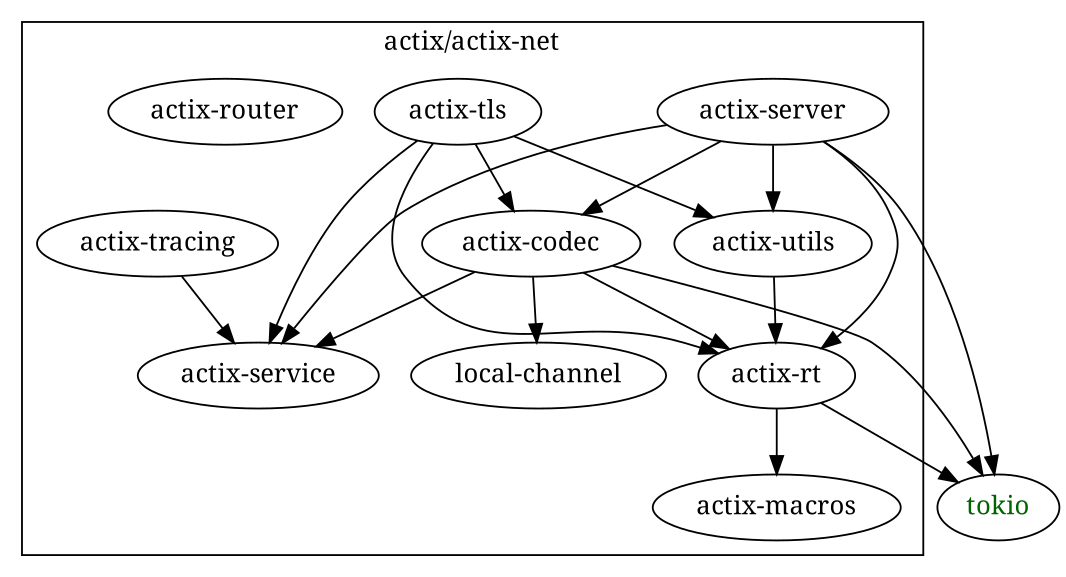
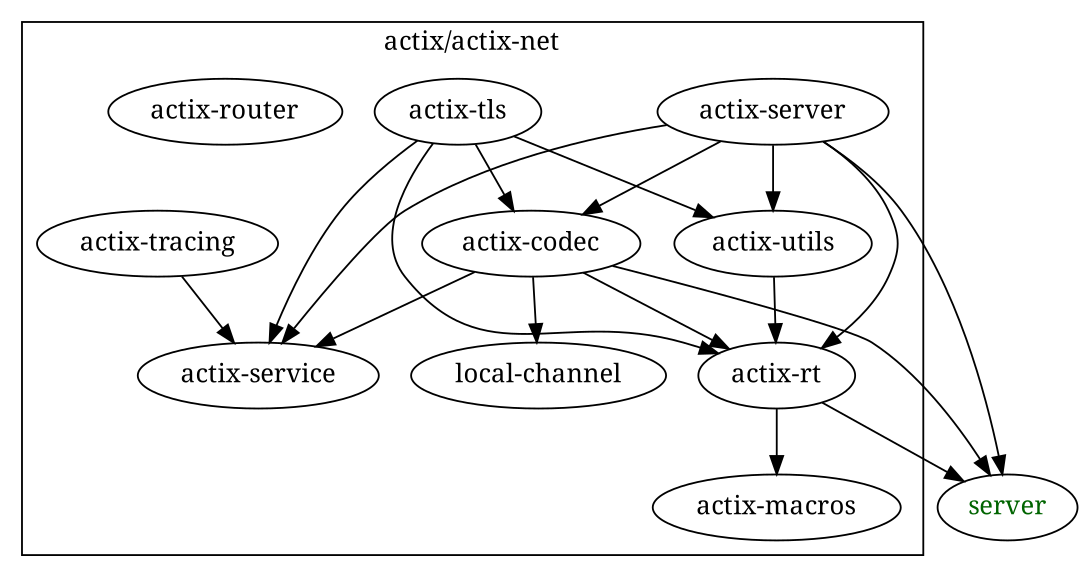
  digraph {
    fontname="Noto Serif"
    node [fontname="Noto Serif"]
    edge [fontname="Noto Serif"]
    "actix-codec"
    "actix-macros"
    "actix-rt"
    "actix-server"
    "actix-service"
    "actix-tls"
    "actix-tracing"
    "actix-utils"
    "actix-router"
    "local-channel"
-   tokio [fontcolor=darkgreen]
+   tokio [fontcolor=darkgreen label=server]
    subgraph cluster_1 {
      label="actix/actix-net"
      "actix-codec"
      "actix-macros"
      "actix-rt"
      "actix-server"
      "actix-service"
      "actix-tls"
      "actix-tracing"
      "actix-utils"
      "actix-router"
      "local-channel"
    }
    "actix-codec" -> "actix-rt"
    "actix-codec" -> "actix-service"
    "actix-codec" -> "local-channel"
    "actix-codec" -> tokio
    "actix-rt" -> "actix-macros"
    "actix-rt" -> tokio
    "actix-server" -> "actix-codec"
    "actix-server" -> "actix-rt"
    "actix-server" -> "actix-service"
    "actix-server" -> "actix-utils"
    "actix-server" -> tokio
    "actix-tls" -> "actix-codec"
    "actix-tls" -> "actix-rt"
    "actix-tls" -> "actix-service"
    "actix-tls" -> "actix-utils"
    "actix-tracing" -> "actix-service"
    "actix-utils" -> "actix-rt"
  }
